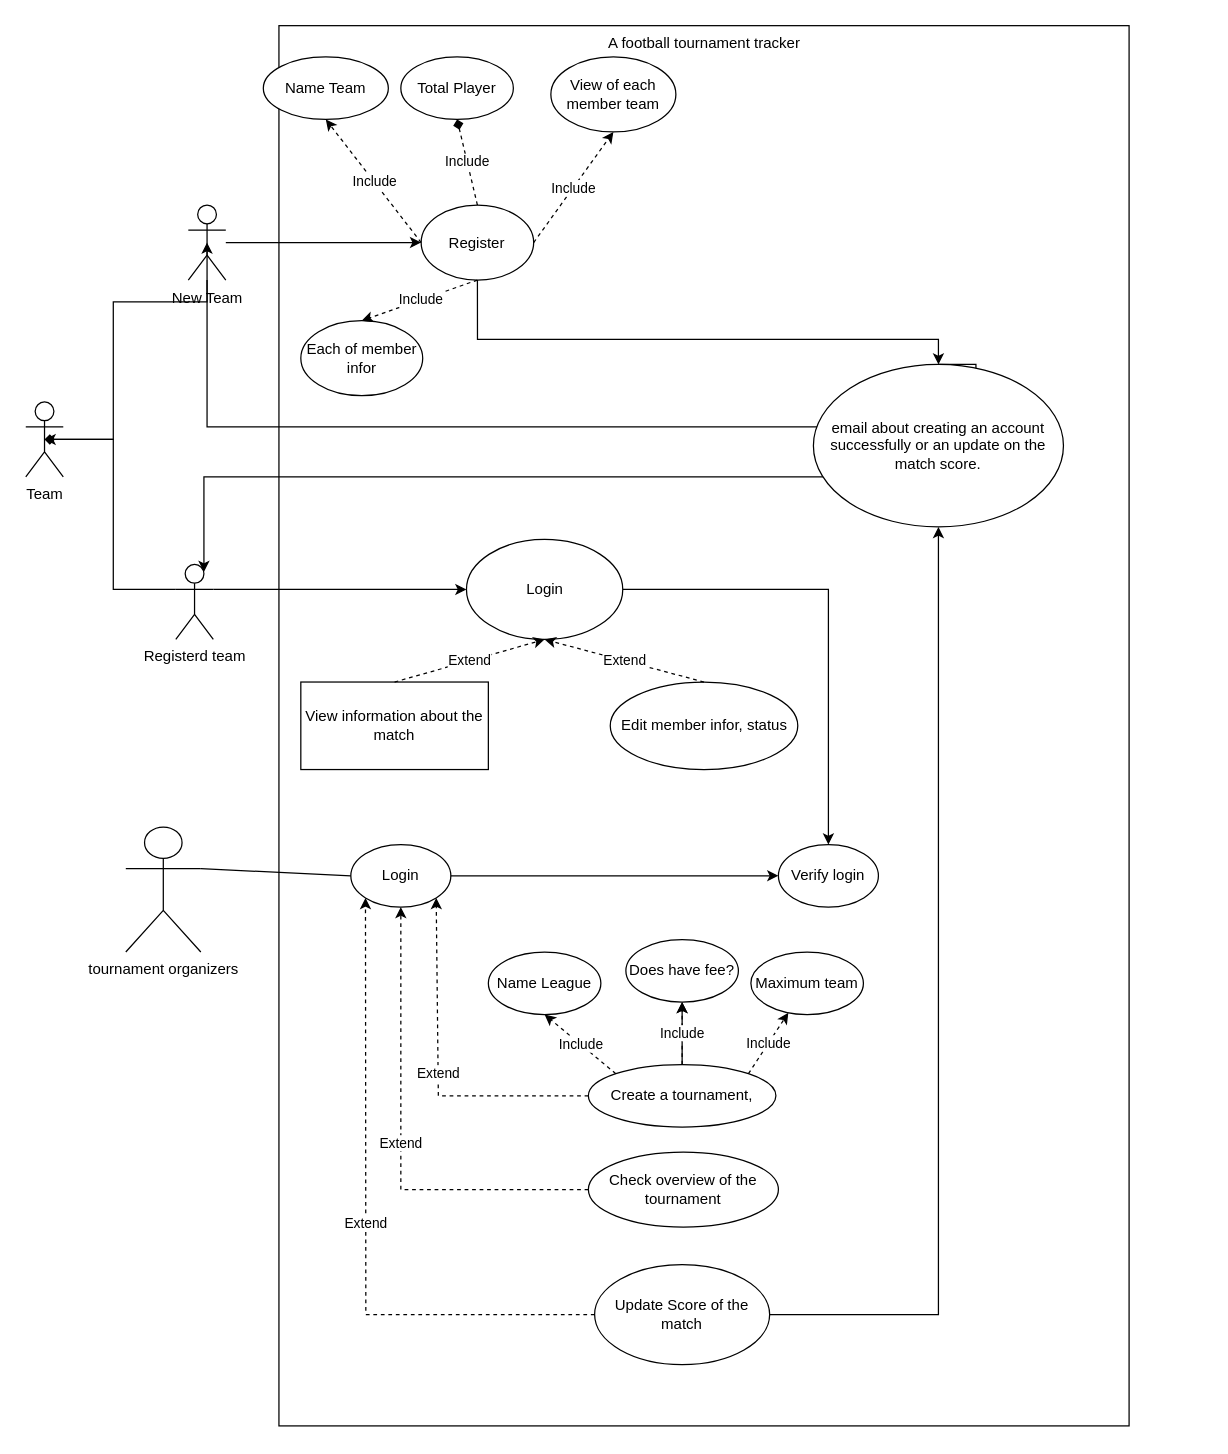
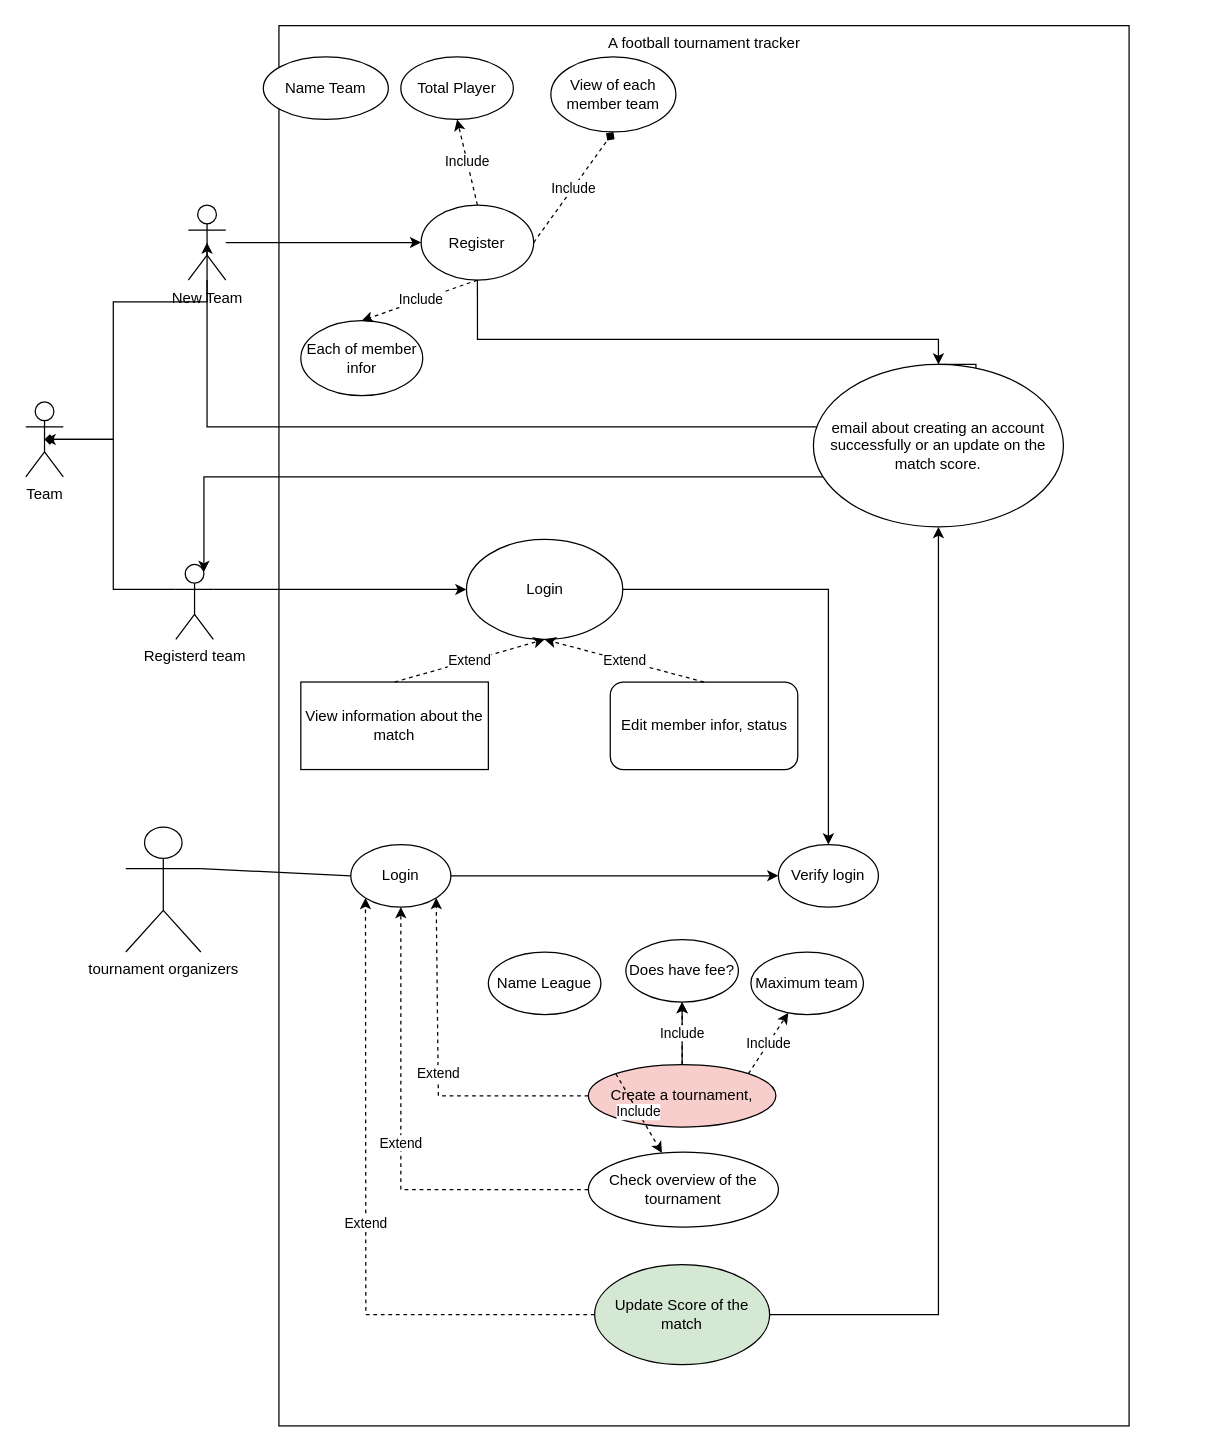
  <mxCell id="0" />
  <mxCell id="1" parent="0" />
  <mxCell id="2" value="A football tournament tracker" style="rounded=0;whiteSpace=wrap;html=1;verticalAlign=top;" parent="1" vertex="1"><mxGeometry x="222.5" y="20.03" width="680" height="1120" as="geometry" /></mxCell>
  <mxCell id="3" value="tournament organizers" style="shape=umlActor;verticalLabelPosition=bottom;verticalAlign=top;html=1;outlineConnect=0;" parent="1" vertex="1"><mxGeometry x="100" y="661" width="60" height="100" as="geometry" /></mxCell>
  <mxCell id="4" value="Team&lt;br&gt;" style="shape=umlActor;verticalLabelPosition=bottom;verticalAlign=top;html=1;outlineConnect=0;" parent="1" vertex="1"><mxGeometry x="20" y="321" width="30" height="60" as="geometry" /></mxCell>
  <mxCell id="5" value="Login" style="ellipse;whiteSpace=wrap;html=1;" parent="1" vertex="1"><mxGeometry x="280" y="675.03" width="80" height="50" as="geometry" /></mxCell>
  <mxCell id="6" value="Verify login" style="ellipse;whiteSpace=wrap;html=1;" parent="1" vertex="1"><mxGeometry x="622" y="675.03" width="80" height="50" as="geometry" /></mxCell>
  <mxCell id="7" value="" style="endArrow=classic;html=1;rounded=0;exitX=1;exitY=0.5;exitDx=0;exitDy=0;entryX=0;entryY=0.5;entryDx=0;entryDy=0;" parent="1" source="5" target="6" edge="1"><mxGeometry width="50" height="50" relative="1" as="geometry"><mxPoint x="480" y="771" as="sourcePoint" /><mxPoint x="530" y="721" as="targetPoint" /></mxGeometry></mxCell>
  <mxCell id="8" value="" style="edgeStyle=orthogonalEdgeStyle;rounded=0;orthogonalLoop=1;jettySize=auto;html=1;" parent="1" source="9" target="13" edge="1"><mxGeometry relative="1" as="geometry" /></mxCell>
- <mxCell id="9" value="Create a tournament," style="ellipse;whiteSpace=wrap;html=1;" parent="1" vertex="1"><mxGeometry x="470" y="851" width="150" height="50" as="geometry" /></mxCell>
+ <mxCell id="9" value="Create a tournament," style="ellipse;whiteSpace=wrap;html=1;fillColor=#f8cecc;" parent="1" vertex="1"><mxGeometry x="470" y="851" width="150" height="50" as="geometry" /></mxCell>
  <mxCell id="10" value="" style="endArrow=none;html=1;rounded=0;exitX=1;exitY=0.333;exitDx=0;exitDy=0;exitPerimeter=0;entryX=0;entryY=0.5;entryDx=0;entryDy=0;" parent="1" source="3" target="5" edge="1"><mxGeometry width="50" height="50" relative="1" as="geometry"><mxPoint x="400" y="761" as="sourcePoint" /><mxPoint x="450" y="711" as="targetPoint" /></mxGeometry></mxCell>
  <mxCell id="11" value="Check overview of the tournament" style="ellipse;whiteSpace=wrap;html=1;" parent="1" vertex="1"><mxGeometry x="470" y="921" width="152" height="60" as="geometry" /></mxCell>
  <mxCell id="12" value="Name League" style="ellipse;whiteSpace=wrap;html=1;" parent="1" vertex="1"><mxGeometry x="390" y="761" width="90" height="50" as="geometry" /></mxCell>
  <mxCell id="13" value="Does have fee?" style="ellipse;whiteSpace=wrap;html=1;" parent="1" vertex="1"><mxGeometry x="500" y="751" width="90" height="50" as="geometry" /></mxCell>
- <mxCell id="14" value="Include" style="endArrow=classic;html=1;rounded=0;dashed=1;shadow=0;strokeColor=default;exitX=0;exitY=0;exitDx=0;exitDy=0;entryX=0.5;entryY=1;entryDx=0;entryDy=0;" parent="1" source="9" target="12" edge="1"><mxGeometry x="-0.007" width="50" height="50" relative="1" as="geometry"><mxPoint x="464" y="877" as="sourcePoint" /><mxPoint x="435" y="821" as="targetPoint" /><mxPoint as="offset" /></mxGeometry></mxCell>
+ <mxCell id="14" value="Include" style="endArrow=classic;html=1;rounded=0;dashed=1;shadow=0;strokeColor=default;exitX=0;exitY=0;exitDx=0;exitDy=0;" parent="1" source="9" target="11" edge="1"><mxGeometry x="-0.007" width="50" height="50" relative="1" as="geometry"><mxPoint x="464" y="877" as="sourcePoint" /><mxPoint x="435" y="821" as="targetPoint" /><mxPoint as="offset" /></mxGeometry></mxCell>
  <mxCell id="15" value="Include" style="endArrow=classic;html=1;rounded=0;entryX=0.5;entryY=1;entryDx=0;entryDy=0;dashed=1;shadow=0;strokeColor=default;exitX=0.5;exitY=0;exitDx=0;exitDy=0;" parent="1" source="9" target="13" edge="1"><mxGeometry x="-0.016" width="50" height="50" relative="1" as="geometry"><mxPoint x="473" y="848" as="sourcePoint" /><mxPoint x="445" y="801" as="targetPoint" /><mxPoint as="offset" /></mxGeometry></mxCell>
  <mxCell id="16" value="Maximum team" style="ellipse;whiteSpace=wrap;html=1;" parent="1" vertex="1"><mxGeometry x="600" y="761" width="90" height="50" as="geometry" /></mxCell>
  <mxCell id="17" value="Include" style="endArrow=classic;html=1;rounded=0;dashed=1;shadow=0;strokeColor=default;exitX=1;exitY=0;exitDx=0;exitDy=0;" parent="1" source="9" target="16" edge="1"><mxGeometry x="-0.007" width="50" height="50" relative="1" as="geometry"><mxPoint x="540" y="871" as="sourcePoint" /><mxPoint x="565" y="801" as="targetPoint" /><mxPoint as="offset" /></mxGeometry></mxCell>
  <mxCell id="18" style="edgeStyle=orthogonalEdgeStyle;rounded=0;orthogonalLoop=1;jettySize=auto;html=1;entryX=0.5;entryY=0;entryDx=0;entryDy=0;" parent="1" source="19" target="6" edge="1"><mxGeometry relative="1" as="geometry" /></mxCell>
  <mxCell id="19" value="Login" style="ellipse;whiteSpace=wrap;html=1;" parent="1" vertex="1"><mxGeometry x="372.5" y="431" width="125" height="80" as="geometry" /></mxCell>
  <mxCell id="20" style="edgeStyle=orthogonalEdgeStyle;rounded=0;orthogonalLoop=1;jettySize=auto;html=1;exitX=1;exitY=0.333;exitDx=0;exitDy=0;exitPerimeter=0;entryX=0;entryY=0.5;entryDx=0;entryDy=0;" parent="1" source="22" target="19" edge="1"><mxGeometry relative="1" as="geometry" /></mxCell>
  <mxCell id="21" style="edgeStyle=orthogonalEdgeStyle;rounded=0;orthogonalLoop=1;jettySize=auto;html=1;exitX=0;exitY=0.333;exitDx=0;exitDy=0;exitPerimeter=0;entryX=0.5;entryY=0.5;entryDx=0;entryDy=0;entryPerimeter=0;" parent="1" source="22" target="4" edge="1"><mxGeometry relative="1" as="geometry"><Array as="points"><mxPoint x="90" y="471" /><mxPoint x="90" y="351" /></Array></mxGeometry></mxCell>
  <mxCell id="22" value="Registerd team" style="shape=umlActor;verticalLabelPosition=bottom;verticalAlign=top;html=1;outlineConnect=0;" parent="1" vertex="1"><mxGeometry x="140" y="451" width="30" height="60" as="geometry" /></mxCell>
  <mxCell id="23" style="edgeStyle=orthogonalEdgeStyle;rounded=0;orthogonalLoop=1;jettySize=auto;html=1;entryX=0;entryY=0.5;entryDx=0;entryDy=0;" parent="1" source="25" target="40" edge="1"><mxGeometry relative="1" as="geometry" /></mxCell>
  <mxCell id="24" style="edgeStyle=orthogonalEdgeStyle;rounded=0;orthogonalLoop=1;jettySize=auto;html=1;entryX=0.5;entryY=0.5;entryDx=0;entryDy=0;entryPerimeter=0;endArrow=diamond;" parent="1" source="25" target="4" edge="1"><mxGeometry relative="1" as="geometry"><Array as="points"><mxPoint x="90" y="241" /><mxPoint x="90" y="351" /></Array></mxGeometry></mxCell>
  <mxCell id="25" value="New Team" style="shape=umlActor;verticalLabelPosition=bottom;verticalAlign=top;html=1;outlineConnect=0;" parent="1" vertex="1"><mxGeometry x="150" y="163.5" width="30" height="60" as="geometry" /></mxCell>
  <mxCell id="26" value="View information about the match" style="whiteSpace=wrap;html=1;rounded=0;" parent="1" vertex="1"><mxGeometry x="240" y="545.03" width="150" height="70" as="geometry" /></mxCell>
  <mxCell id="27" style="edgeStyle=orthogonalEdgeStyle;rounded=0;orthogonalLoop=1;jettySize=auto;html=1;entryX=0.5;entryY=1;entryDx=0;entryDy=0;" parent="1" source="28" target="32" edge="1"><mxGeometry relative="1" as="geometry" /></mxCell>
- <mxCell id="28" value="Update Score of the match" style="ellipse;whiteSpace=wrap;html=1;" parent="1" vertex="1"><mxGeometry x="475" y="1011" width="140" height="80" as="geometry" /></mxCell>
+ <mxCell id="28" value="Update Score of the match" style="ellipse;whiteSpace=wrap;html=1;fillColor=#d5e8d4;" parent="1" vertex="1"><mxGeometry x="475" y="1011" width="140" height="80" as="geometry" /></mxCell>
  <mxCell id="29" style="edgeStyle=orthogonalEdgeStyle;rounded=0;orthogonalLoop=1;jettySize=auto;html=1;entryX=0.75;entryY=0.1;entryDx=0;entryDy=0;entryPerimeter=0;" parent="1" source="32" target="22" edge="1"><mxGeometry relative="1" as="geometry"><Array as="points"><mxPoint x="780" y="381" /><mxPoint x="163" y="381" /></Array></mxGeometry></mxCell>
  <mxCell id="30" style="edgeStyle=orthogonalEdgeStyle;rounded=0;orthogonalLoop=1;jettySize=auto;html=1;exitX=0.5;exitY=0;exitDx=0;exitDy=0;entryX=0.5;entryY=0.5;entryDx=0;entryDy=0;entryPerimeter=0;" parent="1" source="32" target="25" edge="1"><mxGeometry relative="1" as="geometry"><Array as="points"><mxPoint x="780" y="341" /><mxPoint x="165" y="341" /></Array></mxGeometry></mxCell>
  <mxCell id="31" style="edgeStyle=orthogonalEdgeStyle;rounded=0;orthogonalLoop=1;jettySize=auto;html=1;exitX=1;exitY=0;exitDx=0;exitDy=0;strokeColor=none;" parent="1" source="32" edge="1"><mxGeometry relative="1" as="geometry"><mxPoint x="960" y="281" as="targetPoint" /></mxGeometry></mxCell>
  <mxCell id="32" value="email about creating an account successfully or an update on the match score." style="ellipse;whiteSpace=wrap;html=1;" parent="1" vertex="1"><mxGeometry x="650" y="291" width="200" height="130" as="geometry" /></mxCell>
- <mxCell id="33" value="Edit member infor, status" style="ellipse;whiteSpace=wrap;html=1;" parent="1" vertex="1"><mxGeometry x="487.5" y="545.03" width="150" height="70" as="geometry" /></mxCell>
+ <mxCell id="33" value="Edit member infor, status" style="whiteSpace=wrap;html=1;rounded=1;" parent="1" vertex="1"><mxGeometry x="487.5" y="545.03" width="150" height="70" as="geometry" /></mxCell>
  <mxCell id="34" value="Extend" style="endArrow=classic;html=1;rounded=0;dashed=1;shadow=0;strokeColor=default;exitX=0.5;exitY=0;exitDx=0;exitDy=0;entryX=0.5;entryY=1;entryDx=0;entryDy=0;" parent="1" source="26" target="19" edge="1"><mxGeometry x="-0.007" width="50" height="50" relative="1" as="geometry"><mxPoint x="512" y="868" as="sourcePoint" /><mxPoint x="445" y="821" as="targetPoint" /><mxPoint as="offset" /></mxGeometry></mxCell>
  <mxCell id="35" value="Extend" style="endArrow=classic;html=1;rounded=0;dashed=1;shadow=0;strokeColor=default;exitX=0.5;exitY=0;exitDx=0;exitDy=0;entryX=0.5;entryY=1;entryDx=0;entryDy=0;" parent="1" source="33" target="19" edge="1"><mxGeometry x="-0.007" width="50" height="50" relative="1" as="geometry"><mxPoint x="336" y="560" as="sourcePoint" /><mxPoint x="401" y="509" as="targetPoint" /><mxPoint as="offset" /></mxGeometry></mxCell>
  <mxCell id="36" value="Extend" style="endArrow=classic;html=1;rounded=0;dashed=1;shadow=0;strokeColor=default;exitX=0;exitY=0.5;exitDx=0;exitDy=0;entryX=0;entryY=1;entryDx=0;entryDy=0;" parent="1" source="28" target="5" edge="1"><mxGeometry x="-0.007" width="50" height="50" relative="1" as="geometry"><mxPoint x="573" y="555" as="sourcePoint" /><mxPoint x="445" y="521" as="targetPoint" /><mxPoint as="offset" /><Array as="points"><mxPoint x="292" y="1051" /></Array></mxGeometry></mxCell>
  <mxCell id="37" value="Extend" style="endArrow=classic;html=1;rounded=0;dashed=1;shadow=0;strokeColor=default;exitX=0;exitY=0.5;exitDx=0;exitDy=0;entryX=0.5;entryY=1;entryDx=0;entryDy=0;" parent="1" source="11" target="5" edge="1"><mxGeometry x="-0.007" width="50" height="50" relative="1" as="geometry"><mxPoint x="480" y="1061" as="sourcePoint" /><mxPoint x="330" y="771" as="targetPoint" /><mxPoint as="offset" /><Array as="points"><mxPoint x="320" y="951" /></Array></mxGeometry></mxCell>
  <mxCell id="38" value="Extend" style="endArrow=classic;html=1;rounded=0;dashed=1;shadow=0;strokeColor=default;exitX=0;exitY=0.5;exitDx=0;exitDy=0;entryX=1;entryY=1;entryDx=0;entryDy=0;" parent="1" source="9" target="5" edge="1"><mxGeometry x="-0.007" width="50" height="50" relative="1" as="geometry"><mxPoint x="490" y="1071" as="sourcePoint" /><mxPoint x="340" y="781" as="targetPoint" /><mxPoint as="offset" /><Array as="points"><mxPoint x="350" y="876" /></Array></mxGeometry></mxCell>
  <mxCell id="39" style="edgeStyle=orthogonalEdgeStyle;rounded=0;orthogonalLoop=1;jettySize=auto;html=1;entryX=0.5;entryY=0;entryDx=0;entryDy=0;" parent="1" source="40" target="32" edge="1"><mxGeometry relative="1" as="geometry"><Array as="points"><mxPoint x="381" y="271" /><mxPoint x="750" y="271" /></Array></mxGeometry></mxCell>
  <mxCell id="40" value="Register" style="ellipse;whiteSpace=wrap;html=1;" parent="1" vertex="1"><mxGeometry x="336.25" y="163.5" width="90" height="60" as="geometry" /></mxCell>
  <mxCell id="41" value="Name Team" style="ellipse;whiteSpace=wrap;html=1;" parent="1" vertex="1"><mxGeometry x="210" y="45.03" width="100" height="50" as="geometry" /></mxCell>
  <mxCell id="42" value="Total Player" style="ellipse;whiteSpace=wrap;html=1;" parent="1" vertex="1"><mxGeometry x="320" y="45.03" width="90" height="50" as="geometry" /></mxCell>
  <mxCell id="43" value="View of each member team" style="ellipse;whiteSpace=wrap;html=1;" parent="1" vertex="1"><mxGeometry x="440" y="45.03" width="100" height="60" as="geometry" /></mxCell>
- <mxCell id="44" value="Include" style="endArrow=classic;html=1;rounded=0;dashed=1;shadow=0;strokeColor=default;exitX=0;exitY=0.5;exitDx=0;exitDy=0;entryX=0.5;entryY=1;entryDx=0;entryDy=0;" parent="1" source="40" target="41" edge="1"><mxGeometry x="-0.016" width="50" height="50" relative="1" as="geometry"><mxPoint x="555" y="861" as="sourcePoint" /><mxPoint x="270" y="161" as="targetPoint" /><mxPoint as="offset" /></mxGeometry></mxCell>
- <mxCell id="45" value="Include" style="endArrow=diamond;html=1;rounded=0;entryX=0.5;entryY=1;entryDx=0;entryDy=0;dashed=1;shadow=0;strokeColor=default;exitX=0.5;exitY=0;exitDx=0;exitDy=0;" parent="1" source="40" target="42" edge="1"><mxGeometry x="-0.016" width="50" height="50" relative="1" as="geometry"><mxPoint x="383" y="240" as="sourcePoint" /><mxPoint x="290" y="191" as="targetPoint" /><mxPoint as="offset" /></mxGeometry></mxCell>
- <mxCell id="46" value="Include" style="endArrow=classic;html=1;rounded=0;entryX=0.5;entryY=1;entryDx=0;entryDy=0;dashed=1;shadow=0;strokeColor=default;exitX=1;exitY=0.5;exitDx=0;exitDy=0;" parent="1" source="40" target="43" edge="1"><mxGeometry x="-0.016" width="50" height="50" relative="1" as="geometry"><mxPoint x="393" y="250" as="sourcePoint" /><mxPoint x="300" y="201" as="targetPoint" /><mxPoint as="offset" /></mxGeometry></mxCell>
+ <mxCell id="45" value="Include" style="endArrow=classic;html=1;rounded=0;entryX=0.5;entryY=1;entryDx=0;entryDy=0;dashed=1;shadow=0;strokeColor=default;exitX=0.5;exitY=0;exitDx=0;exitDy=0;" parent="1" source="40" target="42" edge="1"><mxGeometry x="-0.016" width="50" height="50" relative="1" as="geometry"><mxPoint x="383" y="240" as="sourcePoint" /><mxPoint x="290" y="191" as="targetPoint" /><mxPoint as="offset" /></mxGeometry></mxCell>
+ <mxCell id="46" value="Include" style="endArrow=diamond;html=1;rounded=0;entryX=0.5;entryY=1;entryDx=0;entryDy=0;dashed=1;shadow=0;strokeColor=default;exitX=1;exitY=0.5;exitDx=0;exitDy=0;" parent="1" source="40" target="43" edge="1"><mxGeometry x="-0.016" width="50" height="50" relative="1" as="geometry"><mxPoint x="393" y="250" as="sourcePoint" /><mxPoint x="300" y="201" as="targetPoint" /><mxPoint as="offset" /></mxGeometry></mxCell>
  <mxCell id="47" value="Each of member infor" style="ellipse;whiteSpace=wrap;html=1;" parent="1" vertex="1"><mxGeometry x="240" y="256" width="97.5" height="60" as="geometry" /></mxCell>
  <mxCell id="48" value="Include" style="endArrow=classic;html=1;rounded=0;dashed=1;shadow=0;strokeColor=default;exitX=0.5;exitY=1;exitDx=0;exitDy=0;entryX=0.5;entryY=0;entryDx=0;entryDy=0;" parent="1" source="40" target="47" edge="1"><mxGeometry x="-0.016" width="50" height="50" relative="1" as="geometry"><mxPoint x="348" y="251" as="sourcePoint" /><mxPoint x="280" y="171" as="targetPoint" /><mxPoint as="offset" /></mxGeometry></mxCell>
